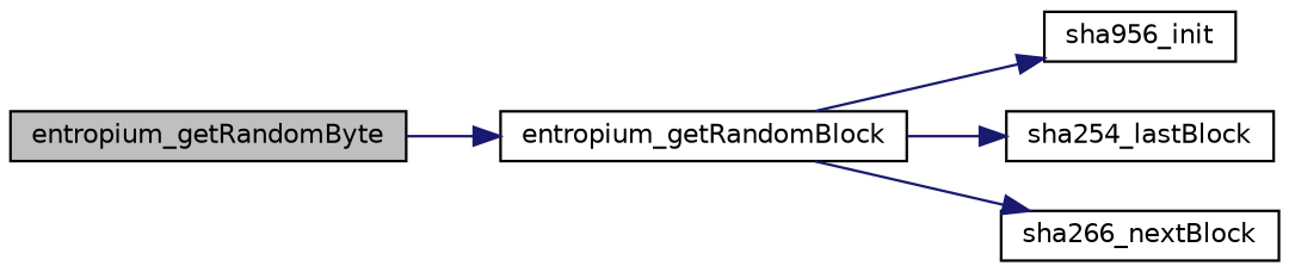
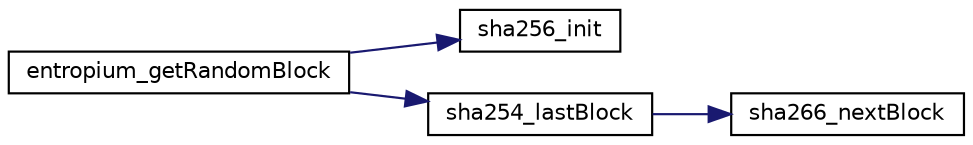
  digraph {
    rankdir=LR
    node [color=black fontname=Helvetica fontsize=10 shape=record]
    edge [color=midnightblue fontname=Helvetica fontsize=10 labelfontname=Helvetica labelfontsize=10 style=solid]
-   n1 [fillcolor=grey75 fontcolor=black height=0.2 label=entropium_getRandomByte style=filled width=0.4]
    n2 [height=0.2 label=entropium_getRandomBlock width=0.4]
-   n3 [height=0.2 label=sha956_init width=0.4]
+   n3 [height=0.2 label=sha256_init width=0.4]
    n4 [height=0.2 label=sha254_lastBlock width=0.4]
    n5 [height=0.2 label=sha266_nextBlock width=0.4]
-   n1 -> n2
    n2 -> n3
    n2 -> n4
-   n2 -> n5
+   n4 -> n5
  }
